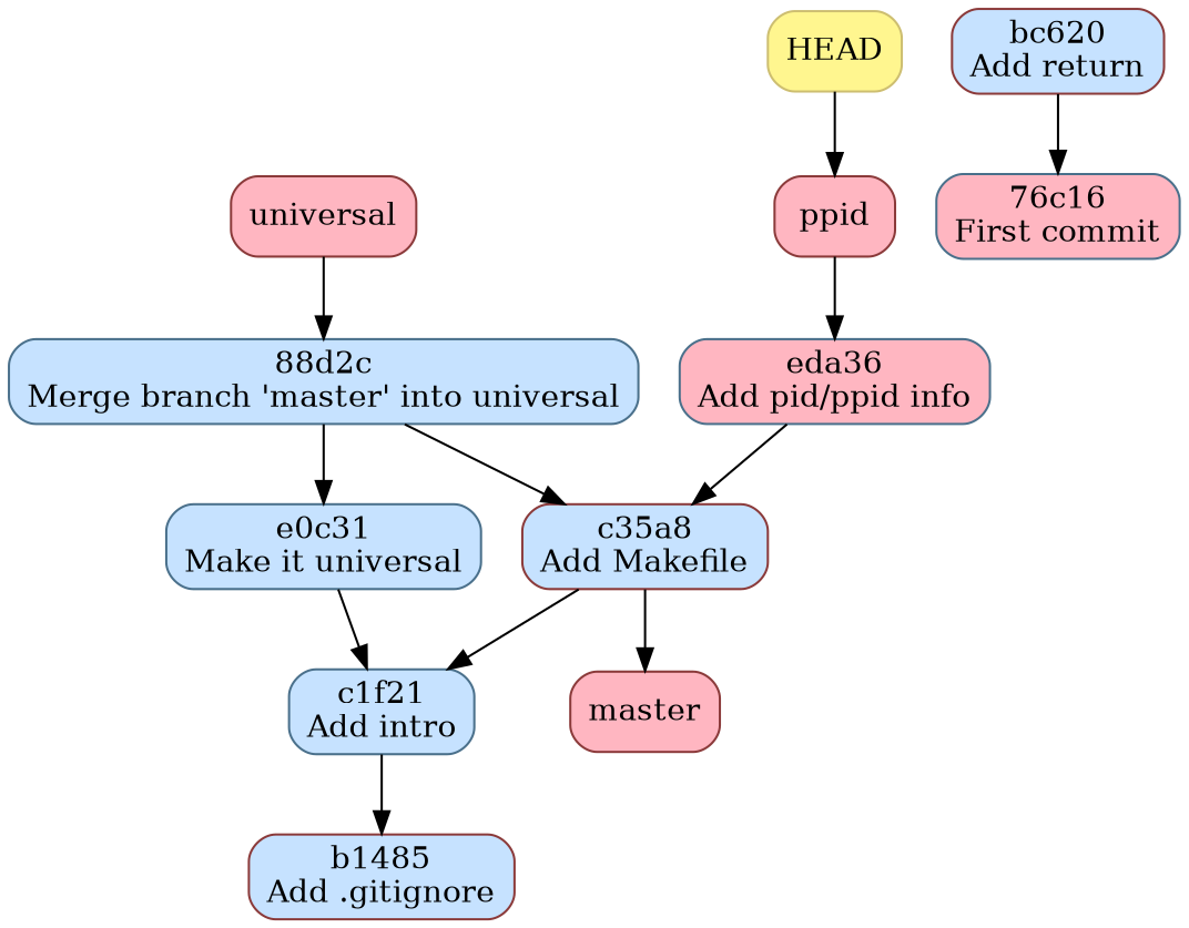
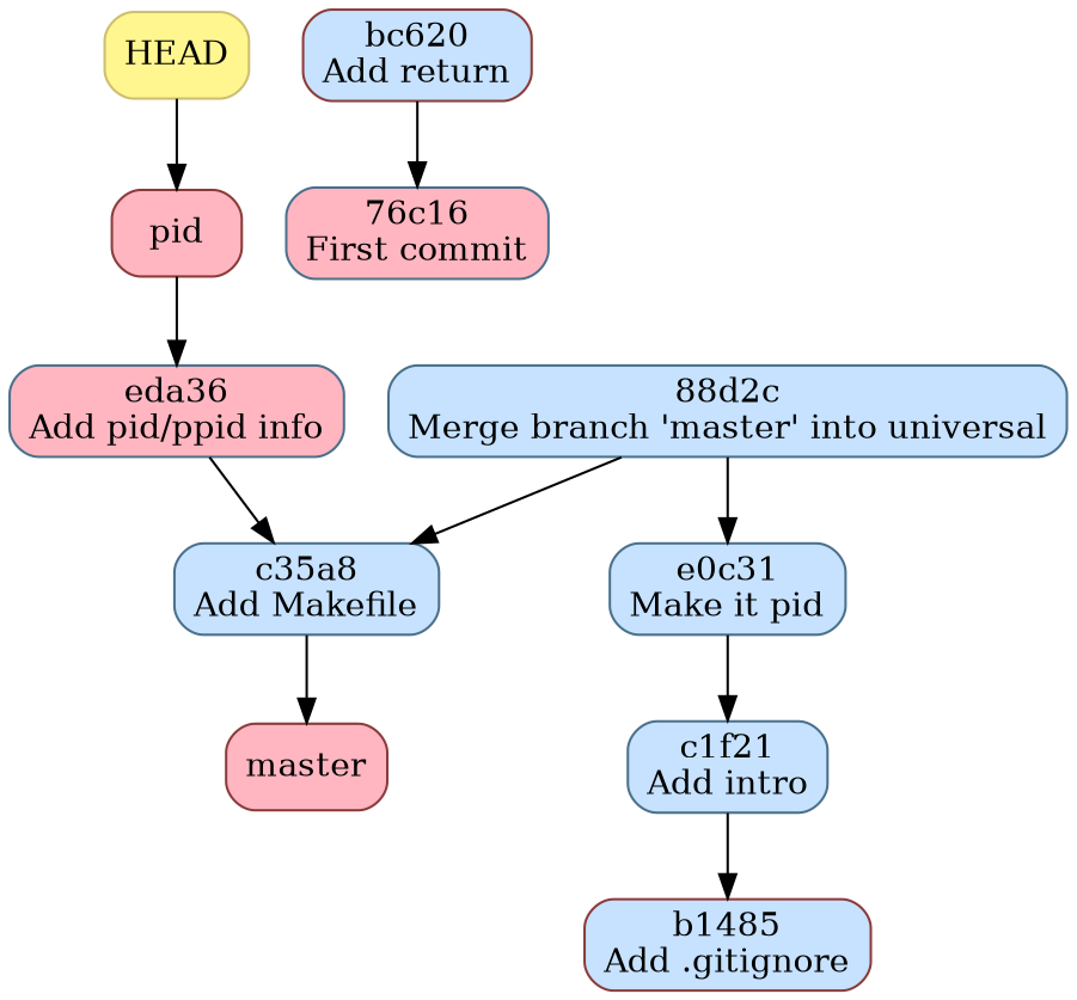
  digraph {
    fontname="DejaVu Serif"
    node [color=skyblue4 fillcolor=slategray1 fontname="DejaVu Serif" shape=box style="rounded,filled"]
    edge [fontname="DejaVu Serif"]
    n1 [color=indianred4 fillcolor=lightpink label=master]
-   n2 [color=indianred4 label="c35a8\nAdd Makefile"]
+   n2 [label="c35a8\nAdd Makefile"]
    n3 [label="c1f21\nAdd intro"]
    n4 [color=indianred4 label="b1485\nAdd .gitignore"]
-   n5 [color=indianred4 fillcolor=lightpink label=ppid]
+   n5 [color=indianred4 fillcolor=lightpink label=pid]
    n6 [fillcolor=lightpink label="eda36\nAdd pid/ppid info"]
-   n7 [color=indianred4 fillcolor=lightpink label=universal]
    n8 [label="88d2c\nMerge branch 'master' into universal"]
-   n9 [label="e0c31\nMake it universal"]
+   n9 [label="e0c31\nMake it pid"]
    n10 [color=lightgoldenrod3 fillcolor=khaki1 label=HEAD]
    n11 [color=indianred4 label="bc620\nAdd return"]
    n12 [fillcolor=lightpink label="76c16\nFirst commit"]
    n2 -> n1
-   n2 -> n3
    n3 -> n4
    n5 -> n6
    n6 -> n2
-   n7 -> n8
    n8 -> n2
    n8 -> n9
    n9 -> n3
    n10 -> n5
    n11 -> n12
  }
